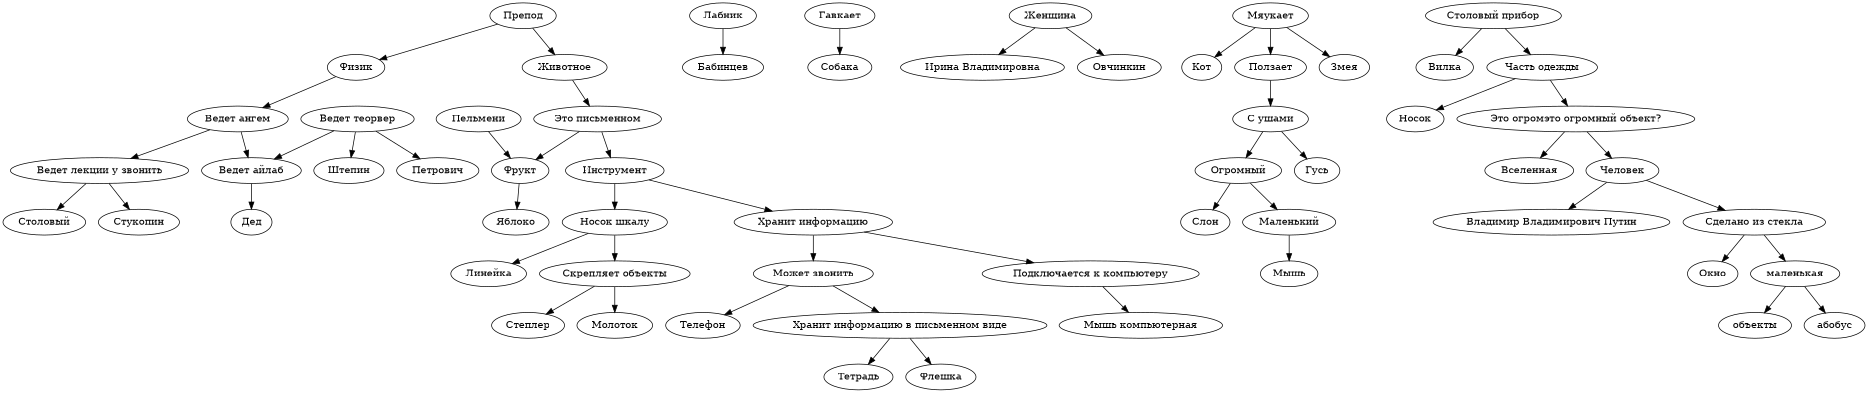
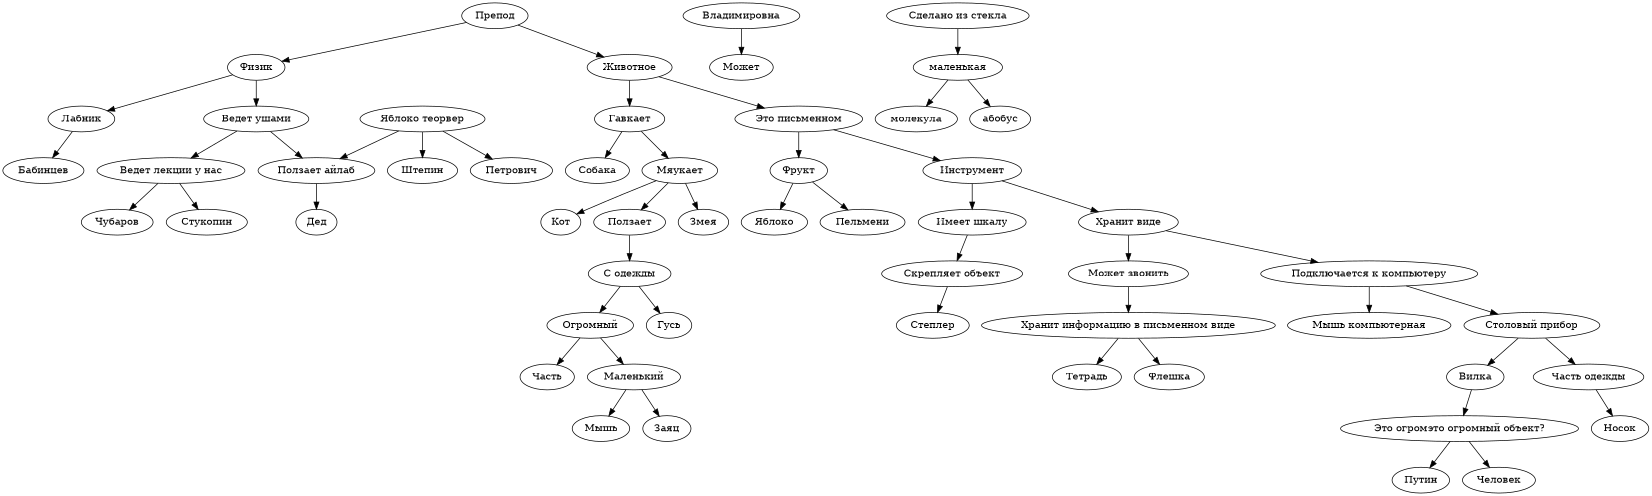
  digraph {
    "Препод"
    "Физик"
    "Животное"
    "Лабник"
-   "Ведет ангем"
+   "Ведет ангем" [label="Ведет ушами"]
    "Гавкает"
    n7 [label="Это письменном"]
    "Бабинцев"
-   "Ведет лекции у нас" [label="Ведет лекции у звонить"]
-   "Ведет айлаб"
-   "Женщина"
-   "Ирина Владимировна"
-   "Овчинкин"
-   "Чубаров" [label="Столовый"]
+   "Ведет лекции у нас"
+   "Ведет айлаб" [label="Ползает айлаб"]
+   "Женщина" [label="Владимировна"]
+   "Овчинкин" [label="Может"]
+   "Чубаров"
    "Стукопин"
    "Дед"
-   "Ведет теорвер"
+   "Ведет теорвер" [label="Яблоко теорвер"]
    "Штепин"
    "Петрович"
    "Собака"
    "Мяукает"
    "Фрукт"
    "Инструмент"
    "Кот"
    "Ползает"
    "Змея"
-   "С ушами"
+   "С ушами" [label="С одежды"]
    "Огромный"
    "Гусь"
-   "Слон"
+   "Слон" [label="Часть"]
    "Маленький"
    "Мышь"
+   "Заяц"
    "Яблоко"
    "Пельмени"
-   "Имеет шкалу" [label="Носок шкалу"]
-   "Хранит информацию"
-   "Линейка"
-   "Скрепляет объекты"
+   "Имеет шкалу"
+   "Хранит информацию" [label="Хранит виде"]
+   "Скрепляет объекты" [label="Скрепляет объект"]
    "Может звонить"
    "Подключается к компьютеру"
    "Степлер"
-   "Молоток"
-   "Телефон"
    "Хранит информацию в письменном виде"
    "Мышь компьютерная"
    "Столовый прибор"
    "Тетрадь"
    "Флешка"
    "Вилка"
    "Часть одежды"
    "Носок"
    "Это огромэто огромный объект?"
-   "Вселенная"
+   "Вселенная" [label="Путин"]
    "Человек"
-   "Владимир Владимирович Путин"
    "Сделано из стекла"
-   "Окно"
    "маленькая"
-   "молекула" [label="объекты"]
+   "молекула"
    "абобус"
    "Препод" -> "Физик"
    "Препод" -> "Животное"
+   "Физик" -> "Лабник"
    "Физик" -> "Ведет ангем"
+   "Животное" -> "Гавкает"
    "Животное" -> n7
    "Лабник" -> "Бабинцев"
    "Ведет ангем" -> "Ведет лекции у нас"
    "Ведет ангем" -> "Ведет айлаб"
    "Гавкает" -> "Собака"
+   "Гавкает" -> "Мяукает"
    n7 -> "Фрукт"
    n7 -> "Инструмент"
    "Ведет лекции у нас" -> "Чубаров"
    "Ведет лекции у нас" -> "Стукопин"
    "Ведет айлаб" -> "Дед"
-   "Женщина" -> "Ирина Владимировна"
    "Женщина" -> "Овчинкин"
    "Ведет теорвер" -> "Ведет айлаб"
    "Ведет теорвер" -> "Штепин"
    "Ведет теорвер" -> "Петрович"
    "Мяукает" -> "Кот"
    "Мяукает" -> "Ползает"
    "Мяукает" -> "Змея"
    "Фрукт" -> "Яблоко"
-   "Пельмени" -> "Фрукт"
+   "Фрукт" -> "Пельмени"
    "Инструмент" -> "Имеет шкалу"
    "Инструмент" -> "Хранит информацию"
    "Ползает" -> "С ушами"
    "С ушами" -> "Огромный"
    "С ушами" -> "Гусь"
    "Огромный" -> "Слон"
    "Огромный" -> "Маленький"
    "Маленький" -> "Мышь"
-   "Имеет шкалу" -> "Линейка"
+   "Маленький" -> "Заяц"
    "Имеет шкалу" -> "Скрепляет объекты"
    "Хранит информацию" -> "Может звонить"
    "Хранит информацию" -> "Подключается к компьютеру"
    "Скрепляет объекты" -> "Степлер"
-   "Скрепляет объекты" -> "Молоток"
-   "Может звонить" -> "Телефон"
    "Может звонить" -> "Хранит информацию в письменном виде"
    "Подключается к компьютеру" -> "Мышь компьютерная"
+   "Подключается к компьютеру" -> "Столовый прибор"
    "Хранит информацию в письменном виде" -> "Тетрадь"
    "Хранит информацию в письменном виде" -> "Флешка"
    "Столовый прибор" -> "Вилка"
    "Столовый прибор" -> "Часть одежды"
    "Часть одежды" -> "Носок"
-   "Часть одежды" -> "Это огромэто огромный объект?"
+   "Вилка" -> "Это огромэто огромный объект?"
    "Это огромэто огромный объект?" -> "Вселенная"
    "Это огромэто огромный объект?" -> "Человек"
-   "Человек" -> "Владимир Владимирович Путин"
-   "Человек" -> "Сделано из стекла"
-   "Сделано из стекла" -> "Окно"
    "Сделано из стекла" -> "маленькая"
    "маленькая" -> "молекула"
    "маленькая" -> "абобус"
  }
